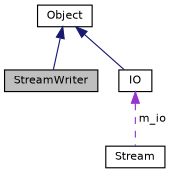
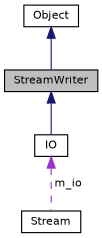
  digraph {
    node [color=black fontname=Helvetica fontsize=10 shape=record]
    edge [color=midnightblue dir=back fontname=Helvetica fontsize=10 labelfontname=Helvetica labelfontsize=10 style=solid]
    n1 [fillcolor=grey75 fontcolor=black height=0.2 label=StreamWriter style=filled width=0.4]
    n2 [height=0.2 label=Stream width=0.4]
    n3 [height=0.2 label=IO width=0.4]
    n4 [height=0.2 label=Object width=0.4]
    n3 -> n2 [color=darkorchid3 label=" m_io" style=dashed]
    n4 -> n1
-   n4 -> n3
+   n1 -> n3
  }
